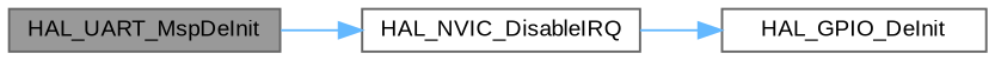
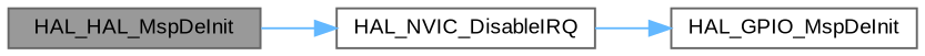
  digraph {
    fontname="Liberation Sans"
    rankdir=LR
    node [color=grey40 fillcolor=white fontname="Liberation Sans" fontsize=10 shape=box style=filled]
    edge [color=steelblue1 fontname="Liberation Sans" fontsize=10 labelfontname=Helvetica labelfontsize=10 style=solid]
-   n1 [color=gray40 fillcolor=grey60 fontcolor=black height=0.2 label=HAL_UART_MspDeInit width=0.4]
+   n1 [color=gray40 fillcolor=grey60 fontcolor=black height=0.2 label=HAL_HAL_MspDeInit width=0.4]
    n2 [height=0.2 label=HAL_NVIC_DisableIRQ width=0.4]
-   n3 [height=0.2 label=HAL_GPIO_DeInit width=0.4]
+   n3 [height=0.2 label=HAL_GPIO_MspDeInit width=0.4]
    n1 -> n2
    n2 -> n3
  }
